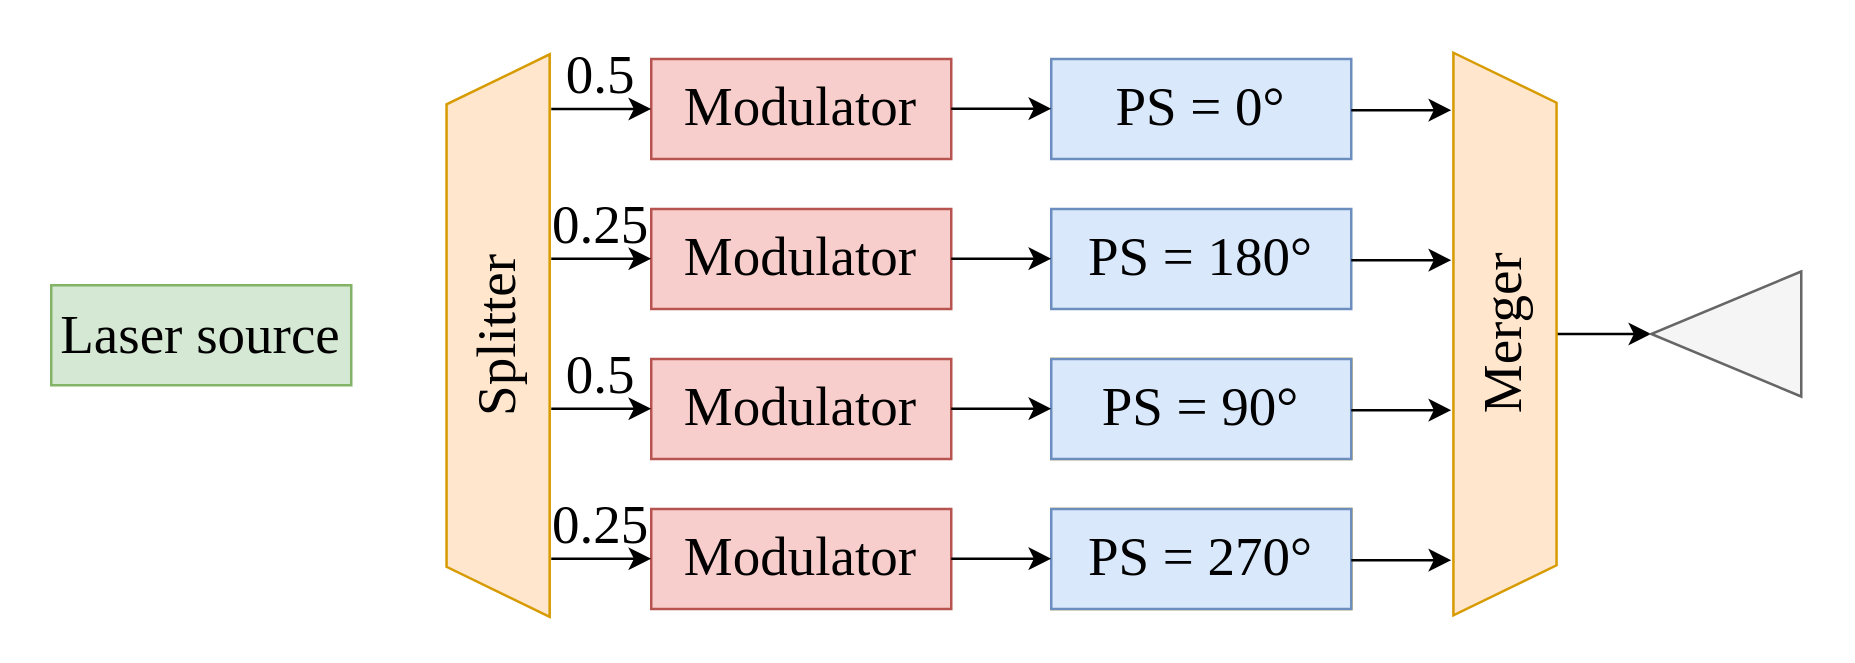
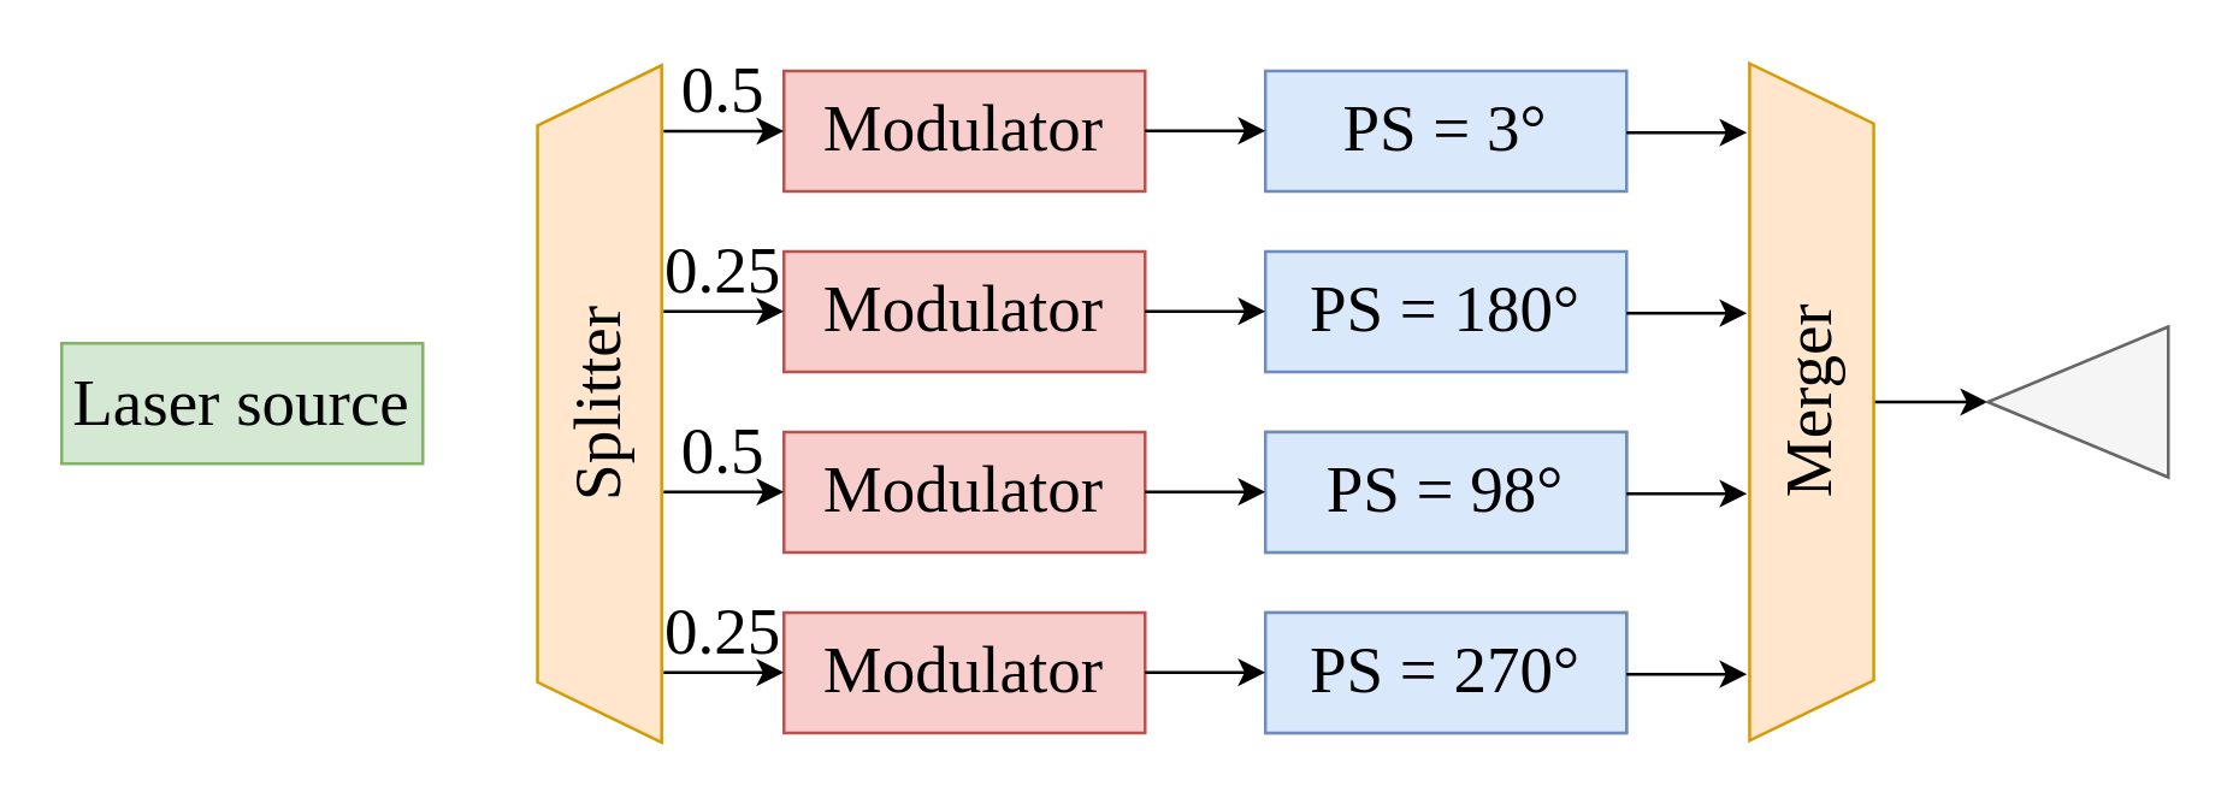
  <mxCell id="0" />
  <mxCell id="1" parent="0" />
  <mxCell id="2" value="Laser source" style="rounded=0;whiteSpace=wrap;html=1;fillColor=#d5e8d4;strokeColor=#82b366;fontFamily=UGent Panno Text;fontSize=22;" vertex="1" parent="1"><mxGeometry x="20" y="113.5" width="120" height="40" as="geometry" /></mxCell>
  <mxCell id="3" value="Splitter" style="shape=trapezoid;perimeter=trapezoidPerimeter;whiteSpace=wrap;html=1;fixedSize=1;rotation=-90;fontFamily=UGent Panno Text;fontSize=22;fillColor=#ffe6cc;strokeColor=#d79b00;" vertex="1" parent="1"><mxGeometry x="86.25" y="113" width="225" height="41.25" as="geometry" /></mxCell>
  <mxCell id="4" value="Modulator" style="rounded=0;whiteSpace=wrap;html=1;fillColor=#f8cecc;strokeColor=#b85450;fontFamily=UGent Panno Text;fontSize=22;" vertex="1" parent="1"><mxGeometry x="260" y="83" width="120" height="40" as="geometry" /></mxCell>
  <mxCell id="5" value="Modulator" style="rounded=0;whiteSpace=wrap;html=1;fillColor=#f8cecc;strokeColor=#b85450;fontFamily=UGent Panno Text;fontSize=22;" vertex="1" parent="1"><mxGeometry x="260" y="203" width="120" height="40" as="geometry" /></mxCell>
  <mxCell id="6" value="Modulator" style="rounded=0;whiteSpace=wrap;html=1;fillColor=#f8cecc;strokeColor=#b85450;fontFamily=UGent Panno Text;fontSize=22;" vertex="1" parent="1"><mxGeometry x="260" y="143" width="120" height="40" as="geometry" /></mxCell>
  <mxCell id="7" value="Modulator" style="rounded=0;whiteSpace=wrap;html=1;fillColor=#f8cecc;strokeColor=#b85450;fontFamily=UGent Panno Text;fontSize=22;" vertex="1" parent="1"><mxGeometry x="260" y="23" width="120" height="40" as="geometry" /></mxCell>
  <mxCell id="8" value="" style="endArrow=classic;html=1;rounded=0;fontFamily=UGent Panno Text;fontSize=22;" edge="1" parent="1"><mxGeometry width="50" height="50" relative="1" as="geometry"><mxPoint x="220" y="43" as="sourcePoint" /><mxPoint x="260" y="43" as="targetPoint" /></mxGeometry></mxCell>
  <mxCell id="9" value="" style="endArrow=classic;html=1;rounded=0;fontFamily=UGent Panno Text;fontSize=22;" edge="1" parent="1"><mxGeometry width="50" height="50" relative="1" as="geometry"><mxPoint x="220" y="102.9" as="sourcePoint" /><mxPoint x="260" y="102.9" as="targetPoint" /></mxGeometry></mxCell>
  <mxCell id="10" value="" style="endArrow=classic;html=1;rounded=0;fontFamily=UGent Panno Text;fontSize=22;" edge="1" parent="1"><mxGeometry width="50" height="50" relative="1" as="geometry"><mxPoint x="220" y="162.9" as="sourcePoint" /><mxPoint x="260" y="162.9" as="targetPoint" /></mxGeometry></mxCell>
  <mxCell id="11" value="" style="endArrow=classic;html=1;rounded=0;fontFamily=UGent Panno Text;fontSize=22;" edge="1" parent="1"><mxGeometry width="50" height="50" relative="1" as="geometry"><mxPoint x="220" y="222.9" as="sourcePoint" /><mxPoint x="260" y="222.9" as="targetPoint" /></mxGeometry></mxCell>
  <mxCell id="12" style="edgeStyle=orthogonalEdgeStyle;rounded=0;orthogonalLoop=1;jettySize=auto;html=1;exitX=0.5;exitY=1;exitDx=0;exitDy=0;entryX=0;entryY=0.5;entryDx=0;entryDy=0;" edge="1" parent="1" source="13" target="28"><mxGeometry relative="1" as="geometry" /></mxCell>
  <mxCell id="13" value="Merger" style="shape=trapezoid;perimeter=trapezoidPerimeter;whiteSpace=wrap;html=1;fixedSize=1;rotation=-90;flipH=1;flipV=1;fontFamily=UGent Panno Text;fontSize=22;fillColor=#ffe6cc;strokeColor=#d79b00;" vertex="1" parent="1"><mxGeometry x="489" y="112.38" width="225" height="41.25" as="geometry" /></mxCell>
- <mxCell id="14" value="PS = 0°" style="rounded=0;whiteSpace=wrap;html=1;fillColor=#dae8fc;strokeColor=#6c8ebf;fontFamily=UGent Panno Text;fontSize=22;" vertex="1" parent="1"><mxGeometry x="420" y="23" width="120" height="40" as="geometry" /></mxCell>
+ <mxCell id="14" value="PS = 3°" style="rounded=0;whiteSpace=wrap;html=1;fillColor=#dae8fc;strokeColor=#6c8ebf;fontFamily=UGent Panno Text;fontSize=22;" vertex="1" parent="1"><mxGeometry x="420" y="23" width="120" height="40" as="geometry" /></mxCell>
  <mxCell id="15" value="" style="rounded=0;whiteSpace=wrap;html=1;fillColor=#ffe6cc;strokeColor=#d79b00;fontFamily=UGent Panno Text;fontSize=22;" vertex="1" parent="1"><mxGeometry x="420" y="143" width="120" height="40" as="geometry" /></mxCell>
  <mxCell id="16" value="PS = 180°" style="rounded=0;whiteSpace=wrap;html=1;fillColor=#dae8fc;strokeColor=#6c8ebf;fontFamily=UGent Panno Text;fontSize=22;" vertex="1" parent="1"><mxGeometry x="420" y="83" width="120" height="40" as="geometry" /></mxCell>
  <mxCell id="17" value="" style="rounded=0;whiteSpace=wrap;html=1;fillColor=#ffe6cc;strokeColor=#d79b00;fontFamily=UGent Panno Text;fontSize=22;" vertex="1" parent="1"><mxGeometry x="420" y="203" width="120" height="40" as="geometry" /></mxCell>
  <mxCell id="18" value="PS = 270°" style="rounded=0;whiteSpace=wrap;html=1;fillColor=#dae8fc;strokeColor=#6c8ebf;fontFamily=UGent Panno Text;fontSize=22;" vertex="1" parent="1"><mxGeometry x="420" y="203" width="120" height="40" as="geometry" /></mxCell>
- <mxCell id="19" value="PS = 90°" style="rounded=0;whiteSpace=wrap;html=1;fillColor=#dae8fc;strokeColor=#6c8ebf;fontFamily=UGent Panno Text;fontSize=22;" vertex="1" parent="1"><mxGeometry x="420" y="143" width="120" height="40" as="geometry" /></mxCell>
+ <mxCell id="19" value="PS = 98°" style="rounded=0;whiteSpace=wrap;html=1;fillColor=#dae8fc;strokeColor=#6c8ebf;fontFamily=UGent Panno Text;fontSize=22;" vertex="1" parent="1"><mxGeometry x="420" y="143" width="120" height="40" as="geometry" /></mxCell>
  <mxCell id="20" value="" style="endArrow=classic;html=1;rounded=0;fontFamily=UGent Panno Text;fontSize=22;" edge="1" parent="1"><mxGeometry width="50" height="50" relative="1" as="geometry"><mxPoint x="380" y="42.86" as="sourcePoint" /><mxPoint x="420" y="42.86" as="targetPoint" /></mxGeometry></mxCell>
  <mxCell id="21" value="" style="endArrow=classic;html=1;rounded=0;fontFamily=UGent Panno Text;fontSize=22;" edge="1" parent="1"><mxGeometry width="50" height="50" relative="1" as="geometry"><mxPoint x="380" y="102.86" as="sourcePoint" /><mxPoint x="420" y="102.86" as="targetPoint" /></mxGeometry></mxCell>
  <mxCell id="22" value="" style="endArrow=classic;html=1;rounded=0;fontFamily=UGent Panno Text;fontSize=22;" edge="1" parent="1"><mxGeometry width="50" height="50" relative="1" as="geometry"><mxPoint x="380" y="162.86" as="sourcePoint" /><mxPoint x="420" y="162.86" as="targetPoint" /></mxGeometry></mxCell>
  <mxCell id="23" value="" style="endArrow=classic;html=1;rounded=0;fontFamily=UGent Panno Text;fontSize=22;" edge="1" parent="1"><mxGeometry width="50" height="50" relative="1" as="geometry"><mxPoint x="380" y="222.86" as="sourcePoint" /><mxPoint x="420" y="222.86" as="targetPoint" /></mxGeometry></mxCell>
  <mxCell id="24" value="" style="endArrow=classic;html=1;rounded=0;fontFamily=UGent Panno Text;fontSize=22;" edge="1" parent="1"><mxGeometry width="50" height="50" relative="1" as="geometry"><mxPoint x="540" y="43.46" as="sourcePoint" /><mxPoint x="580" y="43.46" as="targetPoint" /></mxGeometry></mxCell>
  <mxCell id="25" value="" style="endArrow=classic;html=1;rounded=0;fontFamily=UGent Panno Text;fontSize=22;" edge="1" parent="1"><mxGeometry width="50" height="50" relative="1" as="geometry"><mxPoint x="540" y="103.46" as="sourcePoint" /><mxPoint x="580" y="103.46" as="targetPoint" /></mxGeometry></mxCell>
  <mxCell id="26" value="" style="endArrow=classic;html=1;rounded=0;fontFamily=UGent Panno Text;fontSize=22;" edge="1" parent="1"><mxGeometry width="50" height="50" relative="1" as="geometry"><mxPoint x="540" y="163.46" as="sourcePoint" /><mxPoint x="580" y="163.46" as="targetPoint" /></mxGeometry></mxCell>
  <mxCell id="27" value="" style="endArrow=classic;html=1;rounded=0;fontFamily=UGent Panno Text;fontSize=22;" edge="1" parent="1"><mxGeometry width="50" height="50" relative="1" as="geometry"><mxPoint x="540" y="223.46" as="sourcePoint" /><mxPoint x="580" y="223.46" as="targetPoint" /></mxGeometry></mxCell>
  <mxCell id="28" value="" style="triangle;whiteSpace=wrap;html=1;fillColor=#f5f5f5;fontColor=#333333;strokeColor=#666666;flipH=1;" vertex="1" parent="1"><mxGeometry x="660" y="108" width="60" height="50" as="geometry" /></mxCell>
  <mxCell id="29" value="0.5" style="text;html=1;strokeColor=none;fillColor=none;align=center;verticalAlign=middle;whiteSpace=wrap;rounded=0;fontFamily=UGent Panno Text;fontSize=22;" vertex="1" parent="1"><mxGeometry x="220" y="20" width="40" height="20" as="geometry" /></mxCell>
  <mxCell id="30" value="0.25" style="text;html=1;strokeColor=none;fillColor=none;align=center;verticalAlign=middle;whiteSpace=wrap;rounded=0;fontFamily=UGent Panno Text;fontSize=22;" vertex="1" parent="1"><mxGeometry x="220" y="80" width="40" height="20" as="geometry" /></mxCell>
  <mxCell id="31" value="0.5" style="text;html=1;strokeColor=none;fillColor=none;align=center;verticalAlign=middle;whiteSpace=wrap;rounded=0;fontFamily=UGent Panno Text;fontSize=22;" vertex="1" parent="1"><mxGeometry x="220" y="140" width="40" height="20" as="geometry" /></mxCell>
  <mxCell id="32" value="0.25" style="text;html=1;strokeColor=none;fillColor=none;align=center;verticalAlign=middle;whiteSpace=wrap;rounded=0;fontFamily=UGent Panno Text;fontSize=22;" vertex="1" parent="1"><mxGeometry x="220" y="200" width="40" height="20" as="geometry" /></mxCell>
